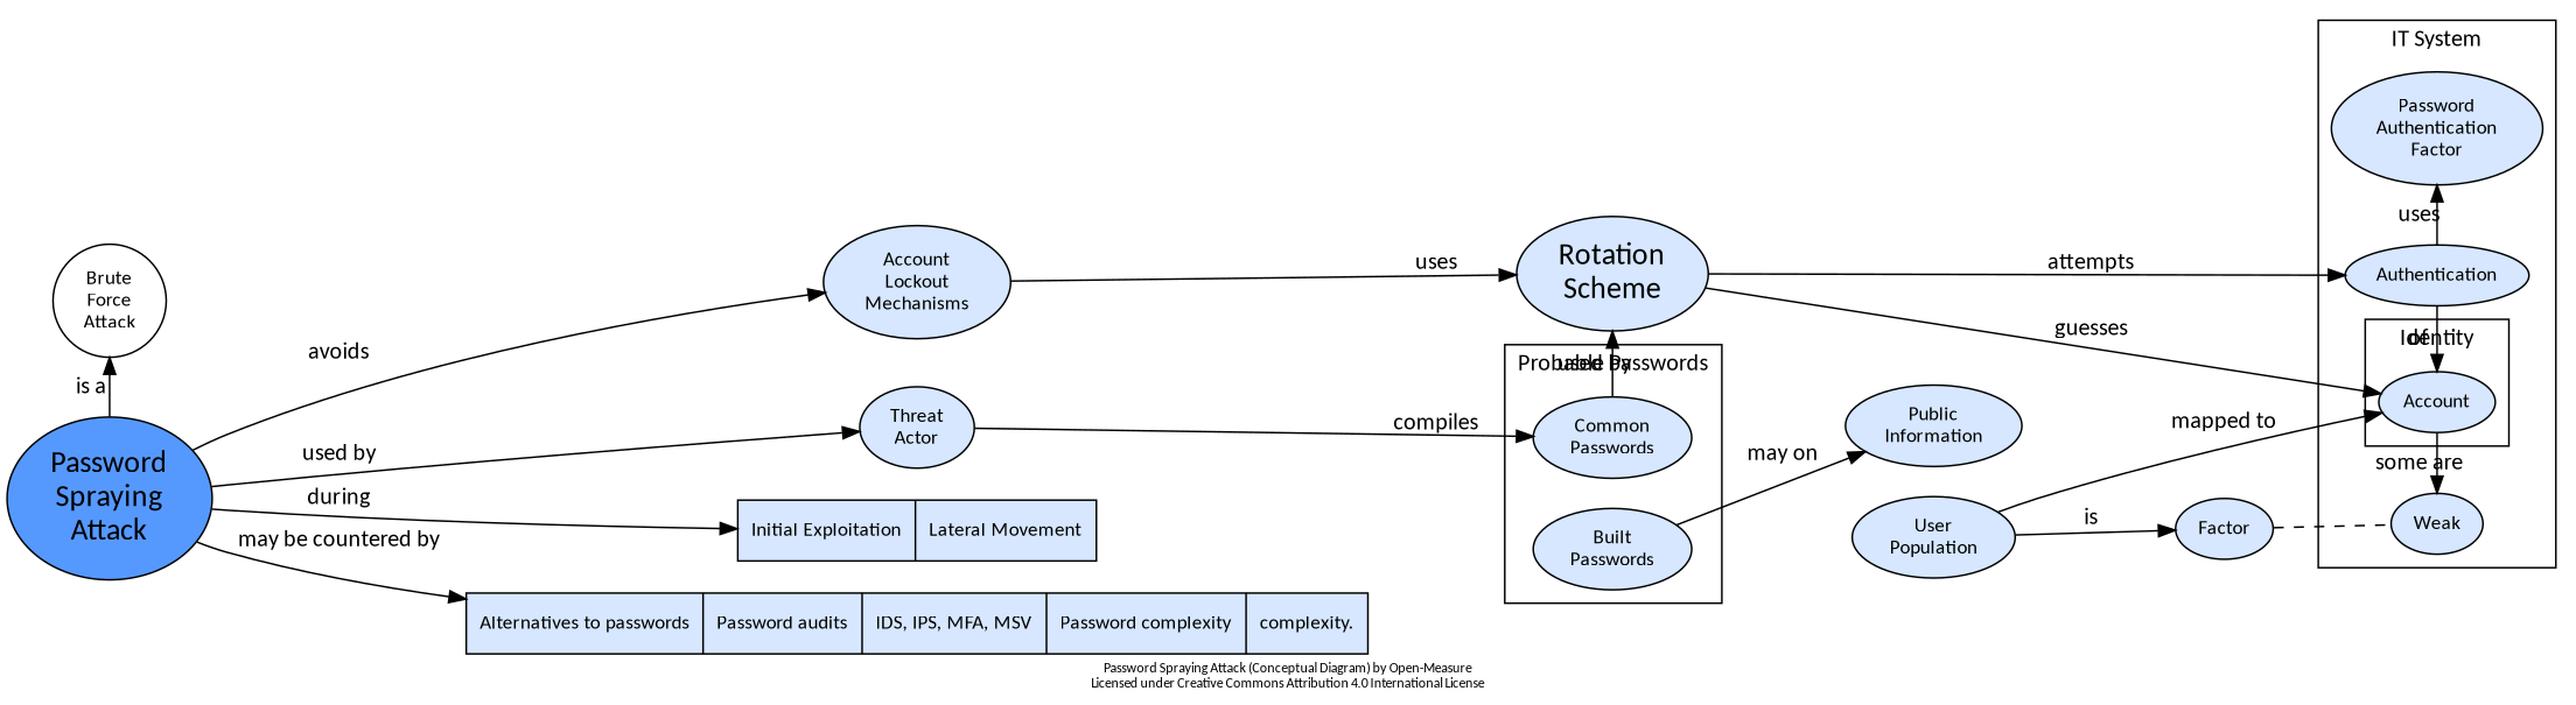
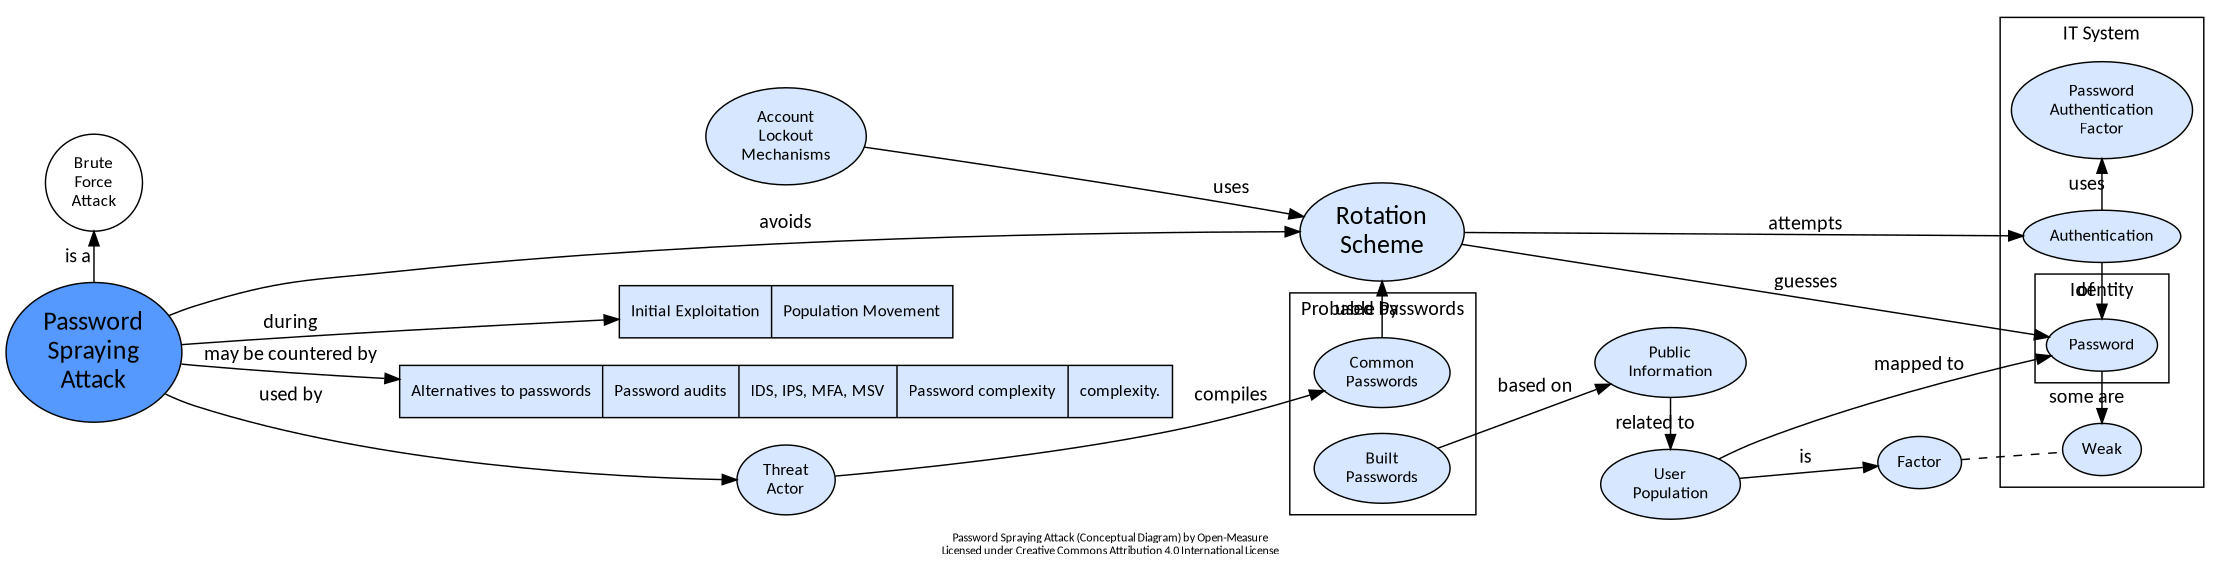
  digraph {
    compound=true
    fontname=Calibri
    fontsize=8
    label="Password Spraying Attack (Conceptual Diagram) by Open-Measure\nLicensed under Creative Commons Attribution 4.0 International License"
    newrank=true
    packmode=clust
    rankdir=LR
    ranksep=0.25
    splines=curve
    node [fillcolor="#d6e7ff" fontname=Calibri fontsize=12 shape=ellipse style=filled]
    edge [fontname=Calibri minlen=1 weight=10]
    n1 [label="Common\nPasswords"]
    n2 [label="Built\nPasswords"]
    n3 [fontsize=18 label="Rotation\nScheme"]
    n4 [fillcolor="#ffffff" label="Brute\nForce\nAttack"]
    n5 [fillcolor="#5599ff" fontsize=18 label="Password\nSpraying\nAttack"]
    n6 [label="User\nPopulation"]
    n7 [label="Public\nInformation"]
    n8 [label=Weak]
-   n9 [label=Account]
+   n9 [label=Password]
    n10 [label=Authentication]
    n11 [label="Password\nAuthentication\nFactor"]
    n12 [label="Account\nLockout\nMechanisms"]
    n13 [label="Threat\nActor"]
-   n14 [label="{Initial Exploitation|Lateral Movement}" shape=record]
+   n14 [label="{Initial Exploitation|Population Movement}" shape=record]
    n15 [label="{Alternatives to passwords|Password audits|IDS, IPS, MFA, MSV|Password complexity|complexity.}" shape=record]
    n16 [label=Factor]
    subgraph sub_1 {
      rank=same
      n1
      n2
      n3
    }
    subgraph sub_2 {
      rank=same
      n4
      n5
    }
    subgraph sub_3 {
      rank=same
      n6
      n7
    }
    subgraph sub_4 {
      rank=same
      n8
      n9
      n10
    }
    subgraph sub_5 {
      rank=same
      n10
      n11
    }
    subgraph cluster_6 {
      color=black
      fontsize=14
      label="IT System"
      nodesep=0.1
      n8
      n10
      n11
      subgraph cluster_7 {
        color=black
        fontsize=14
        label=Identity
        nodesep=0.1
        n9
      }
    }
    subgraph cluster_8 {
      color=black
      fontsize=14
      label="Probable Passwords"
      nodesep=0.1
      n1
      n2
    }
    n1 -> n3 [label="  used by  "]
-   n2 -> n7 [label="  may on  "]
+   n2 -> n7 [label="  based on  "]
    n3 -> n9 [label="  guesses  "]
    n3 -> n10 [label="  attempts  "]
    n4 -> n5 [dir=back label="  is a  "]
-   n5 -> n12 [label="  avoids  "]
+   n5 -> n3 [label="  avoids  "]
    n5 -> n13 [label="  used by  "]
    n5 -> n14 [label="  during  "]
    n5 -> n15 [label="  may be countered by  "]
    n6 -> n9 [label="  mapped to  "]
    n6 -> n16 [label="  is  "]
+   n7 -> n6 [label="  related to  "]
    n8 -> n9 [dir=back label="  some are  "]
    n9 -> n10 [dir=back label="  of  "]
    n10 -> n11 [label="  uses  "]
    n12 -> n3 [label="  uses  "]
    n13 -> n1 [label="  compiles  "]
    n16 -> n8 [arrowhead=none style=dashed]
  }
